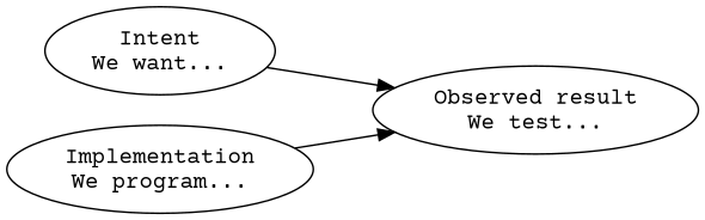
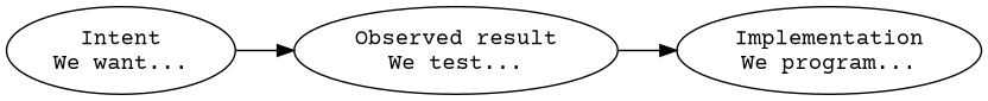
  digraph {
    fontname="Courier Prime"
    rankdir=LR
    node [fontname="Courier Prime"]
    edge [fontname="Courier Prime"]
    "Intent\nWe want..."
    "Observed result\nWe test..."
    "Implementation\nWe program..."
    "Intent\nWe want..." -> "Observed result\nWe test..."
-   "Implementation\nWe program..." -> "Observed result\nWe test..."
+   "Observed result\nWe test..." -> "Implementation\nWe program..."
  }
